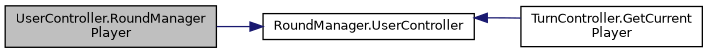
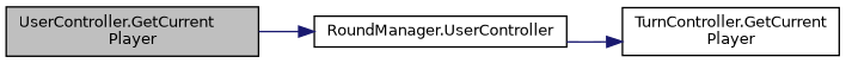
  digraph {
    rankdir=LR
    node [color=black fillcolor=white fontname=Helvetica fontsize=10 shape=record style=filled]
    edge [color=midnightblue fontname=Helvetica fontsize=10 labelfontname=Helvetica labelfontsize=10 style=solid]
-   n1 [fillcolor=grey75 fontcolor=black height=0.2 label="UserController.RoundManager\lPlayer" width=0.4]
+   n1 [fillcolor=grey75 fontcolor=black height=0.2 label="UserController.GetCurrent\lPlayer" width=0.4]
    n2 [height=0.2 label="RoundManager.UserController" width=0.4]
    n3 [height=0.2 label="TurnController.GetCurrent\lPlayer" width=0.4]
    n1 -> n2
-   n3 -> n2
+   n2 -> n3
  }
